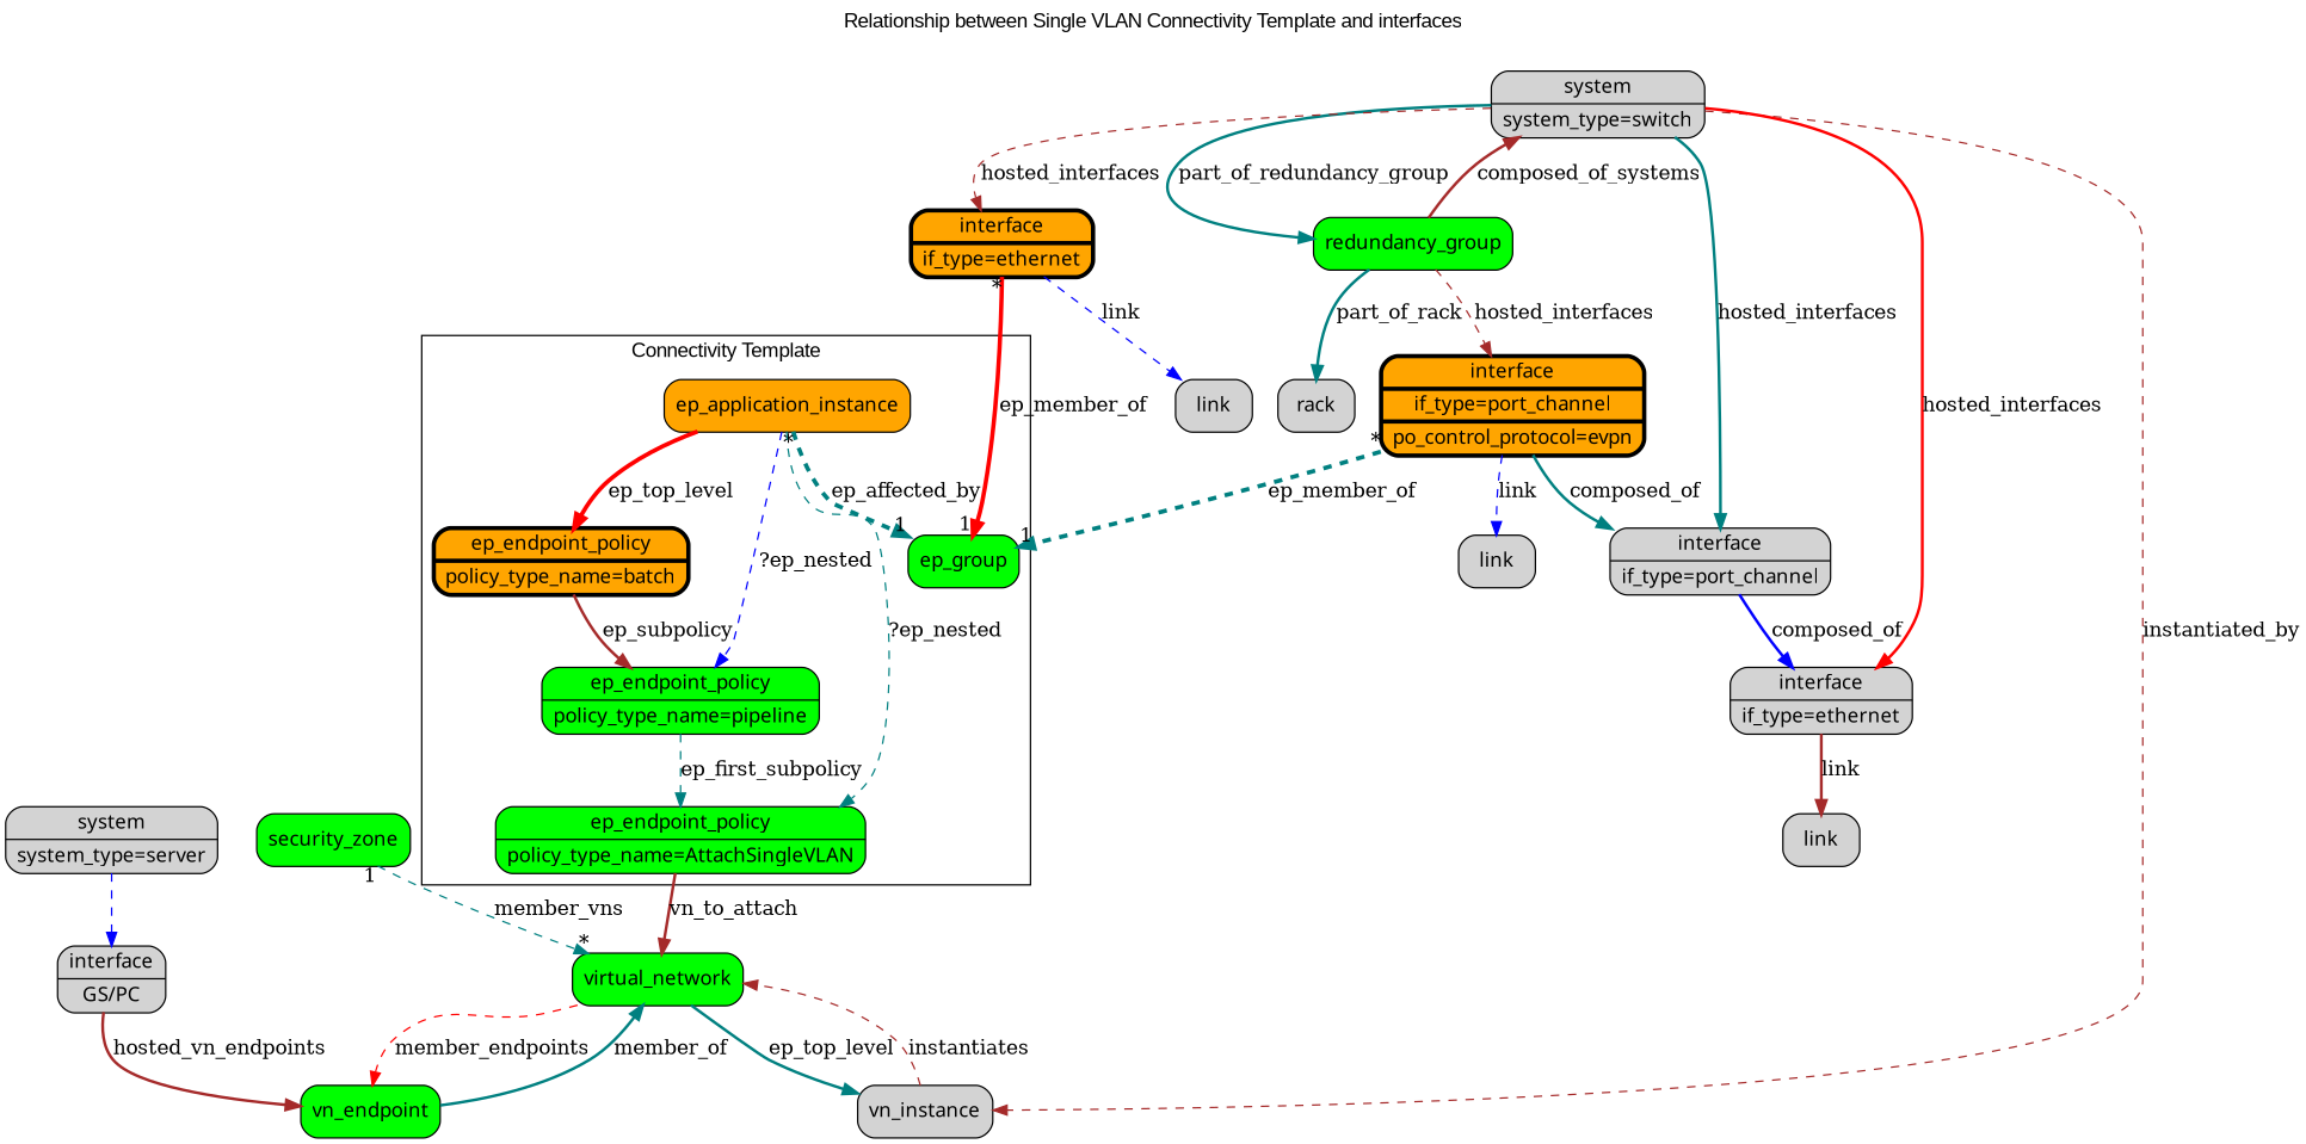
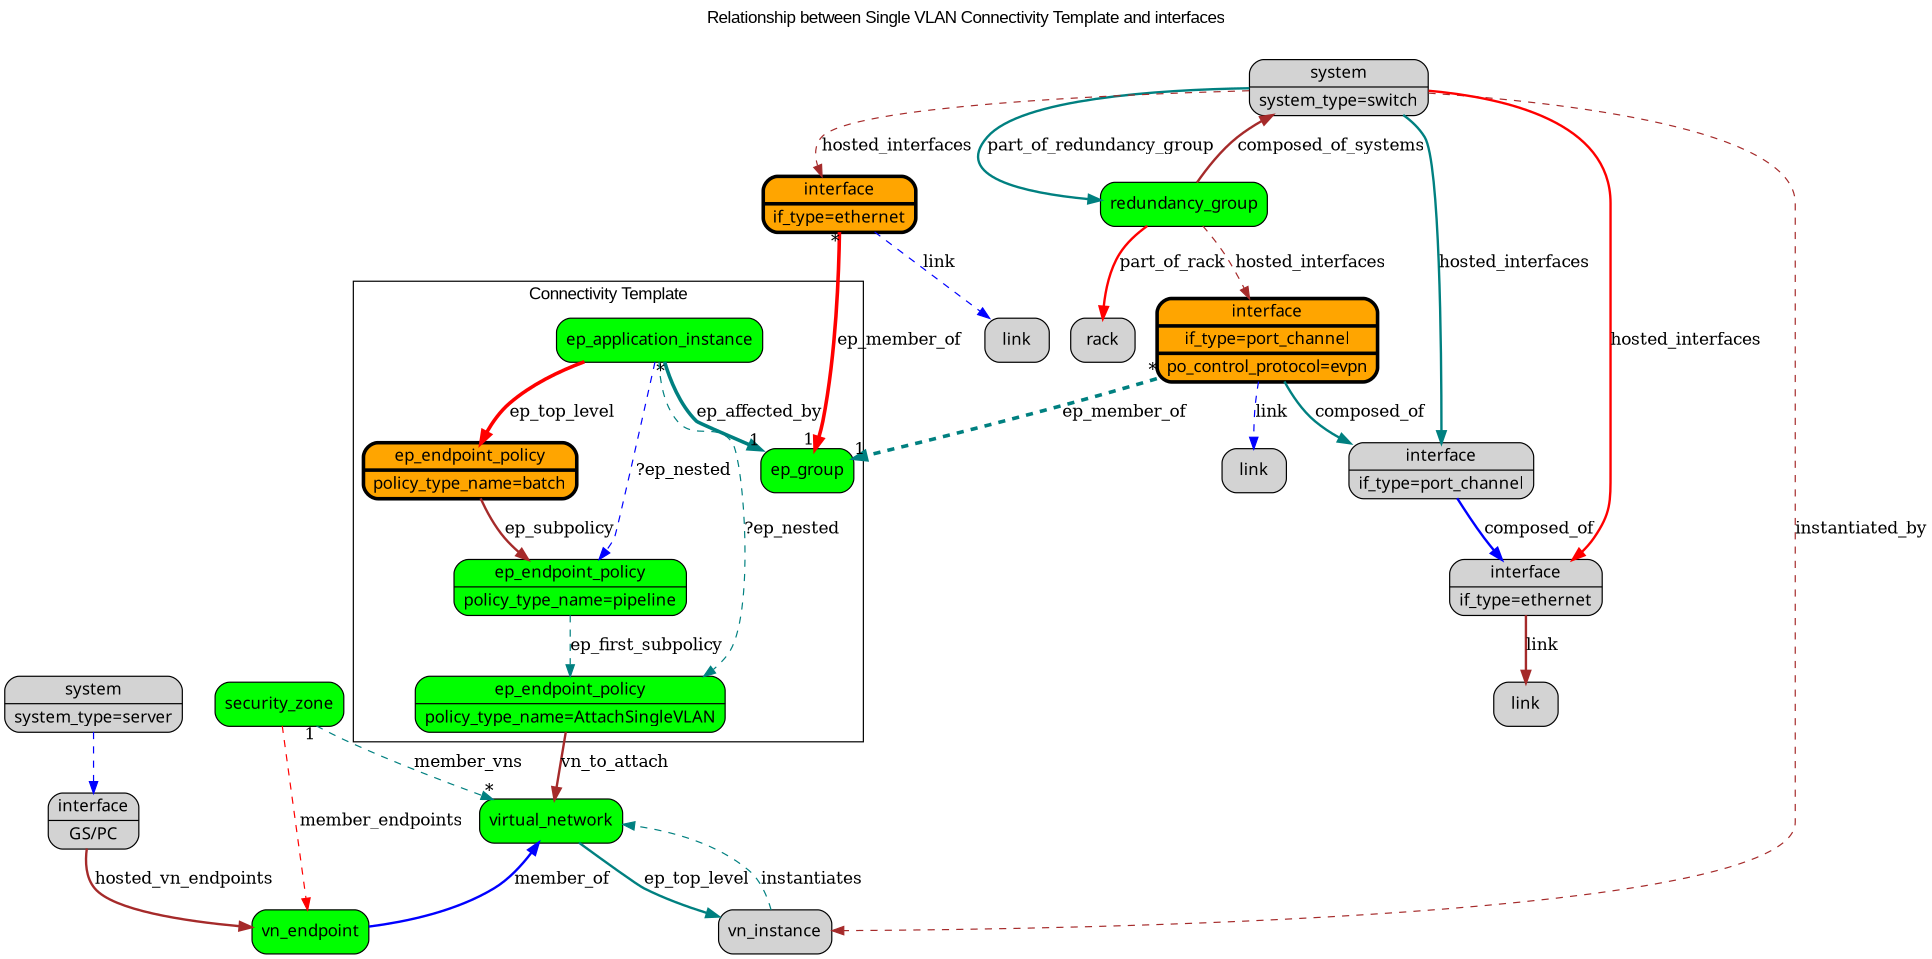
  digraph {
    compound=true
    fontname=Arial
    label="Relationship between Single VLAN Connectivity Template and interfaces"
    labelloc=t
    node [fontname="Courier:bold" shape=Mrecord style=filled]
    edge [color=teal style=bold]
    n1 [fillcolor=green label=ep_group]
-   n2 [fillcolor=orange label=ep_application_instance]
+   n2 [fillcolor=green label=ep_application_instance]
    n3 [fillcolor=orange label="{ep_endpoint_policy | policy_type_name=batch}" penwidth=3]
    n4 [fillcolor=green label="{ep_endpoint_policy | policy_type_name=pipeline}"]
    n5 [fillcolor=green label="{ep_endpoint_policy | policy_type_name=AttachSingleVLAN}"]
    n6 [fillcolor=green label=virtual_network]
    n7 [fillcolor=lightgrey label=vn_instance]
    n8 [fillcolor=green label=vn_endpoint]
    n9 [label=rack]
    n10 [fillcolor=green label=redundancy_group]
    n11 [label="{system | system_type=switch}"]
    n12 [fillcolor=orange label="{interface | if_type=port_channel | po_control_protocol=evpn}" penwidth=3]
    n13 [fillcolor=orange label="{interface | if_type=ethernet}" penwidth=3]
    n14 [label="{interface | if_type=ethernet}"]
    n15 [label="{interface | if_type=port_channel}"]
    n16 [label=link]
    n17 [label=link]
    n18 [label=link]
    n19 [label="{interface | GS/PC }"]
    n20 [label="{ system | system_type=server}"]
    n21 [fillcolor=green label=security_zone]
    subgraph cluster_1 {
      label="Connectivity Template"
      n1
      n2
      n3
      n4
      n5
    }
-   n2 -> n1 [headlabel=1 label=ep_affected_by penwidth=3 style=dashed taillabel="*"]
+   n2 -> n1 [headlabel=1 label=ep_affected_by penwidth=3 taillabel="*"]
    n2 -> n3 [color=red label=ep_top_level penwidth=3]
    n2 -> n4 [color=blue label="?ep_nested" style=dashed]
    n2 -> n5 [label="?ep_nested" style=dashed]
    n3 -> n4 [color=brown label=ep_subpolicy]
    n4 -> n5 [label=ep_first_subpolicy style=dashed]
    n5 -> n6 [color=brown label=vn_to_attach]
    n6 -> n7 [label=ep_top_level]
-   n6 -> n8 [color=red label=member_endpoints style=dashed]
-   n7 -> n6 [color=brown label=instantiates style=dashed]
-   n8 -> n6 [label=member_of]
-   n10 -> n9 [label=part_of_rack]
+   n21 -> n8 [color=red label=member_endpoints style=dashed]
+   n7 -> n6 [label=instantiates style=dashed]
+   n8 -> n6 [color=blue label=member_of]
+   n10 -> n9 [color=red label=part_of_rack]
    n10 -> n11 [color=brown label=composed_of_systems]
    n10 -> n12 [color=brown label=hosted_interfaces style=dashed]
    n11 -> n7 [color=brown label=instantiated_by style=dashed]
    n11 -> n10 [label=part_of_redundancy_group]
    n11 -> n13 [color=brown label=hosted_interfaces style=dashed]
    n11 -> n14 [color=red label=hosted_interfaces]
    n11 -> n15 [label=hosted_interfaces]
    n12 -> n1 [headlabel=1 label=ep_member_of penwidth=3 style=dashed taillabel="*"]
    n12 -> n15 [label=composed_of]
    n12 -> n16 [color=blue label=link style=dashed]
    n13 -> n1 [color=red headlabel=1 label=ep_member_of penwidth=3 taillabel="*"]
    n13 -> n17 [color=blue label=link style=dashed]
    n14 -> n18 [color=brown label=link]
    n15 -> n14 [color=blue label=composed_of]
    n19 -> n8 [color=brown label=hosted_vn_endpoints]
    n20 -> n19 [color=blue style=dashed]
    n21 -> n6 [headlabel="*" label=member_vns style=dashed taillabel=1]
  }
